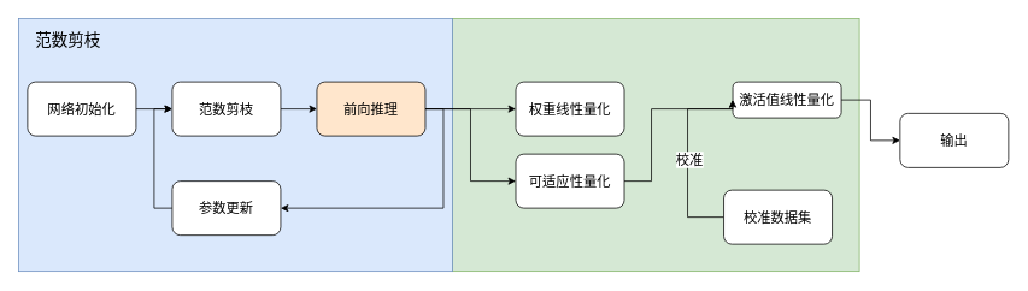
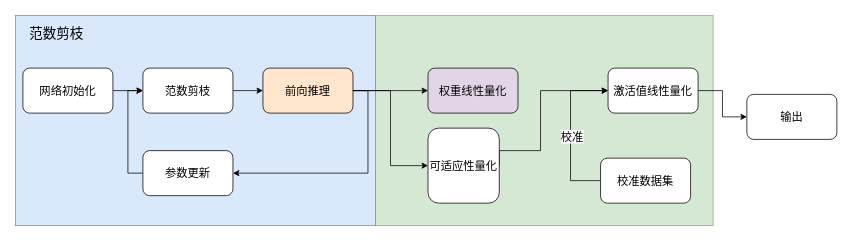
  <mxCell id="0" />
  <mxCell id="1" parent="0" />
  <mxCell id="2" value="" style="rounded=0;whiteSpace=wrap;html=1;fillColor=#d5e8d4;strokeColor=#82b366;fontSize=15;" vertex="1" parent="1"><mxGeometry x="500" y="20" width="450" height="280" as="geometry" /></mxCell>
  <mxCell id="3" value="" style="rounded=0;whiteSpace=wrap;html=1;fillColor=#dae8fc;strokeColor=#6c8ebf;fontSize=15;" vertex="1" parent="1"><mxGeometry x="20" y="20" width="480" height="280" as="geometry" /></mxCell>
  <mxCell id="4" value="" style="edgeStyle=orthogonalEdgeStyle;rounded=0;orthogonalLoop=1;jettySize=auto;html=1;fontSize=15;" edge="1" parent="1" source="5" target="7"><mxGeometry relative="1" as="geometry" /></mxCell>
  <mxCell id="5" value="网络初始化" style="rounded=1;whiteSpace=wrap;html=1;fontSize=15;" vertex="1" parent="1"><mxGeometry x="30" y="90" width="120" height="60" as="geometry" /></mxCell>
  <mxCell id="6" value="" style="edgeStyle=orthogonalEdgeStyle;rounded=0;orthogonalLoop=1;jettySize=auto;html=1;fontSize=15;" edge="1" parent="1" source="7" target="11"><mxGeometry relative="1" as="geometry" /></mxCell>
  <mxCell id="7" value="范数剪枝" style="rounded=1;whiteSpace=wrap;html=1;fontSize=15;" vertex="1" parent="1"><mxGeometry x="190" y="90" width="120" height="60" as="geometry" /></mxCell>
  <mxCell id="8" style="edgeStyle=orthogonalEdgeStyle;rounded=0;orthogonalLoop=1;jettySize=auto;html=1;exitX=1;exitY=0.5;exitDx=0;exitDy=0;entryX=1;entryY=0.5;entryDx=0;entryDy=0;fontSize=15;" edge="1" parent="1" source="11" target="13"><mxGeometry relative="1" as="geometry" /></mxCell>
  <mxCell id="9" style="edgeStyle=orthogonalEdgeStyle;rounded=0;orthogonalLoop=1;jettySize=auto;html=1;exitX=1;exitY=0.5;exitDx=0;exitDy=0;entryX=0;entryY=0.5;entryDx=0;entryDy=0;fontSize=15;" edge="1" parent="1" source="11" target="14"><mxGeometry relative="1" as="geometry" /></mxCell>
  <mxCell id="10" style="edgeStyle=orthogonalEdgeStyle;rounded=0;orthogonalLoop=1;jettySize=auto;html=1;exitX=1;exitY=0.5;exitDx=0;exitDy=0;entryX=0;entryY=0.5;entryDx=0;entryDy=0;fontSize=15;" edge="1" parent="1" source="11" target="16"><mxGeometry relative="1" as="geometry" /></mxCell>
  <mxCell id="11" value="前向推理" style="rounded=1;whiteSpace=wrap;html=1;fontSize=15;fillColor=#ffe6cc;" vertex="1" parent="1"><mxGeometry x="350" y="90" width="120" height="60" as="geometry" /></mxCell>
  <mxCell id="12" style="edgeStyle=orthogonalEdgeStyle;rounded=0;orthogonalLoop=1;jettySize=auto;html=1;exitX=0;exitY=0.5;exitDx=0;exitDy=0;entryX=0;entryY=0.5;entryDx=0;entryDy=0;fontSize=15;" edge="1" parent="1" source="13" target="7"><mxGeometry relative="1" as="geometry" /></mxCell>
  <mxCell id="13" value="参数更新" style="rounded=1;whiteSpace=wrap;html=1;fontSize=15;" vertex="1" parent="1"><mxGeometry x="190" y="200" width="120" height="60" as="geometry" /></mxCell>
- <mxCell id="14" value="权重线性量化" style="rounded=1;whiteSpace=wrap;html=1;fontSize=15;" vertex="1" parent="1"><mxGeometry x="570" y="90" width="120" height="60" as="geometry" /></mxCell>
+ <mxCell id="14" value="权重线性量化" style="rounded=1;whiteSpace=wrap;html=1;fontSize=15;fillColor=#e1d5e7;" vertex="1" parent="1"><mxGeometry x="570" y="90" width="120" height="60" as="geometry" /></mxCell>
  <mxCell id="15" style="edgeStyle=orthogonalEdgeStyle;rounded=0;orthogonalLoop=1;jettySize=auto;html=1;exitX=1;exitY=0.5;exitDx=0;exitDy=0;entryX=0;entryY=0.5;entryDx=0;entryDy=0;fontSize=15;" edge="1" parent="1" source="16" target="18"><mxGeometry relative="1" as="geometry"><Array as="points"><mxPoint x="720" y="200" /><mxPoint x="720" y="120" /></Array></mxGeometry></mxCell>
- <mxCell id="16" value="可适应性量化" style="rounded=1;whiteSpace=wrap;html=1;fontSize=15;" vertex="1" parent="1"><mxGeometry x="570" y="170" width="120" height="60" as="geometry" /></mxCell>
+ <mxCell id="16" value="可适应性量化" style="rounded=1;whiteSpace=wrap;html=1;fontSize=15;" vertex="1" parent="1"><mxGeometry x="570" y="170" width="95" height="100" as="geometry" /></mxCell>
  <mxCell id="17" value="" style="edgeStyle=orthogonalEdgeStyle;rounded=0;orthogonalLoop=1;jettySize=auto;html=1;fontSize=15;" edge="1" parent="1" source="18" target="20"><mxGeometry relative="1" as="geometry" /></mxCell>
- <mxCell id="18" value="激活值线性量化" style="rounded=1;whiteSpace=wrap;html=1;fontSize=15;" vertex="1" parent="1"><mxGeometry x="810" y="90" width="120" height="40" as="geometry" /></mxCell>
+ <mxCell id="18" value="激活值线性量化" style="rounded=1;whiteSpace=wrap;html=1;fontSize=15;" vertex="1" parent="1"><mxGeometry x="810" y="90" width="120" height="60" as="geometry" /></mxCell>
  <mxCell id="19" value="范数剪枝" style="text;html=1;strokeColor=none;fillColor=none;align=center;verticalAlign=middle;whiteSpace=wrap;rounded=0;fontSize=18;" vertex="1" parent="1"><mxGeometry x="20" y="20" width="110" height="50" as="geometry" /></mxCell>
  <mxCell id="20" value="输出" style="rounded=1;whiteSpace=wrap;html=1;fontSize=15;" vertex="1" parent="1"><mxGeometry x="995" y="125" width="120" height="60" as="geometry" /></mxCell>
  <mxCell id="21" style="edgeStyle=orthogonalEdgeStyle;rounded=0;orthogonalLoop=1;jettySize=auto;html=1;exitX=0;exitY=0.5;exitDx=0;exitDy=0;entryX=0;entryY=0.5;entryDx=0;entryDy=0;" edge="1" parent="1" source="23" target="18"><mxGeometry relative="1" as="geometry"><Array as="points"><mxPoint x="760" y="240" /><mxPoint x="760" y="120" /></Array></mxGeometry></mxCell>
  <mxCell id="22" value="&lt;font style=&quot;font-size: 15px;&quot;&gt;校准&lt;/font&gt;" style="edgeLabel;html=1;align=center;verticalAlign=middle;resizable=0;points=[];" vertex="1" connectable="0" parent="21"><mxGeometry x="-0.044" y="-1" relative="1" as="geometry"><mxPoint as="offset" /></mxGeometry></mxCell>
  <mxCell id="23" value="校准数据集" style="rounded=1;whiteSpace=wrap;html=1;fontSize=15;" vertex="1" parent="1"><mxGeometry x="800" y="210" width="120" height="60" as="geometry" /></mxCell>
